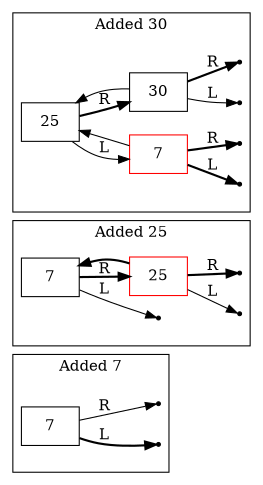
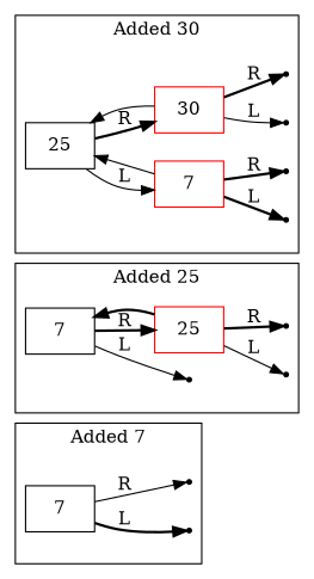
  digraph {
    rankdir=LR
    node [color=black shape=point]
    edge [style=bold]
    n1 [label="{7}" shape=record]
    n2 [label=Null]
    n3 [label=Null]
    n4 [label="{7}" shape=record]
    n5 [label=Null]
    n6 [color=red label="{25}" shape=record]
    n7 [label=Null]
    n8 [label=Null]
    n9 [label="{25}" shape=record]
    n10 [color=red label="{7}" shape=record]
-   n11 [label="{30}" shape=record]
+   n11 [color=red label="{30}" shape=record]
    n12 [label=Null]
    n13 [label=Null]
    n14 [label=Null]
    n15 [label=Null]
    subgraph cluster_1 {
      label="Added 7"
      n1
      n2
      n3
    }
    subgraph cluster_2 {
      label="Added 25"
      n4
      n5
      n6
      n7
      n8
    }
    subgraph cluster_3 {
      label="Added 30"
      n9
      n10
      n11
      n12
      n13
      n14
      n15
    }
    n1 -> n2 [label=L]
    n1 -> n3 [label=R style=solid]
    n4 -> n5 [label=L style=solid]
    n4 -> n6 [label=R]
    n6 -> n4
    n6 -> n7 [label=L style=solid]
    n6 -> n8 [label=R]
    n9 -> n10 [label=L style=solid]
    n9 -> n11 [label=R]
    n10 -> n9 [style=solid]
    n10 -> n12 [label=L]
    n10 -> n13 [label=R]
    n11 -> n9 [style=solid]
    n11 -> n14 [label=L style=solid]
    n11 -> n15 [label=R]
  }
